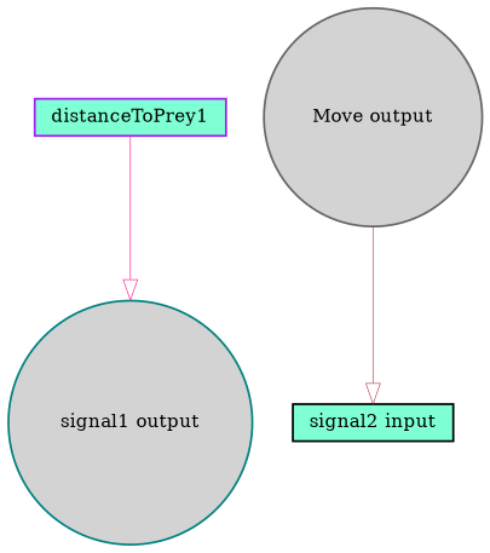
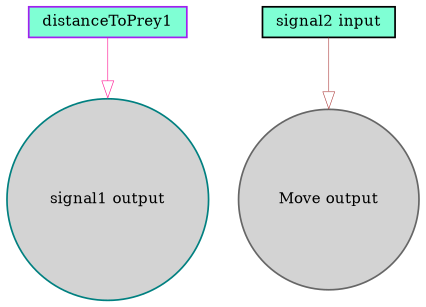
  digraph {
    node [fillcolor=aquamarine fontsize=9 shape=box style=filled]
    edge [arrowhead=onormal style=solid]
    distanceToPrey1 [color=purple height=0.2 width=0.2]
    "signal1 output" [color=teal fillcolor=lightgrey height=0.2 shape=circle width=0.2]
    "Move output" [color=gray40 fillcolor=lightgrey height=0.2 shape=circle width=0.2]
    "signal2 input" [color=black height=0.2 width=0.2]
    distanceToPrey1 -> "signal1 output" [color=deeppink penwidth=0.3593445801602245]
-   "Move output" -> "signal2 input" [color=brown penwidth=0.31395153004821363]
+   "signal2 input" -> "Move output" [color=brown penwidth=0.31395153004821363]
  }
